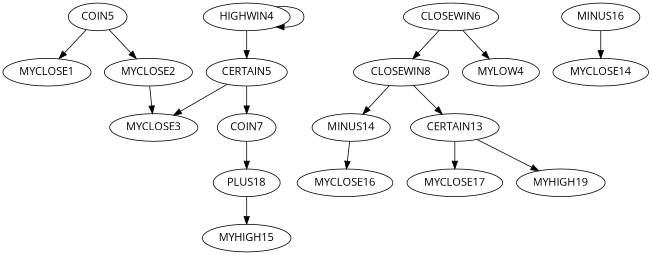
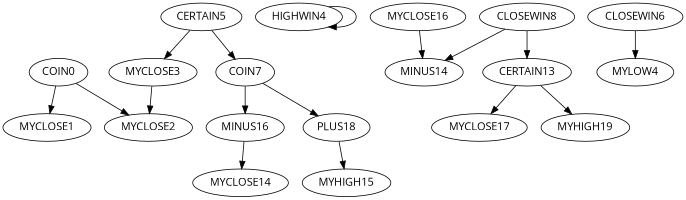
  digraph {
    fontname="Open Sans"
    node [fontname="Open Sans"]
    edge [fontname="Open Sans"]
-   COIN0 [label=COIN5]
+   COIN0
    MYCLOSE1
    n3 [label=MYCLOSE2]
    MYCLOSE3
    HIGHWIN4
    CERTAIN5
    COIN7
    n8 [label=CLOSEWIN8]
    CLOSEWIN6
    n10 [label=MYLOW4]
    n11 [label=MINUS16]
    n12 [label=PLUS18]
    n13 [label=MINUS14]
    CERTAIN13
    MYCLOSE14
    MYHIGH15
    MYCLOSE16
    MYCLOSE17
    n19 [label=MYHIGH19]
    COIN0 -> MYCLOSE1
    COIN0 -> n3
-   n3 -> MYCLOSE3
+   MYCLOSE3 -> n3
    HIGHWIN4 -> HIGHWIN4
-   HIGHWIN4 -> CERTAIN5
    CERTAIN5 -> MYCLOSE3
    CERTAIN5 -> COIN7
+   COIN7 -> n11
    COIN7 -> n12
    n8 -> n13
    n8 -> CERTAIN13
-   CLOSEWIN6 -> n8
    CLOSEWIN6 -> n10
    n11 -> MYCLOSE14
    n12 -> MYHIGH15
-   n13 -> MYCLOSE16
+   MYCLOSE16 -> n13
    CERTAIN13 -> MYCLOSE17
    CERTAIN13 -> n19
  }
